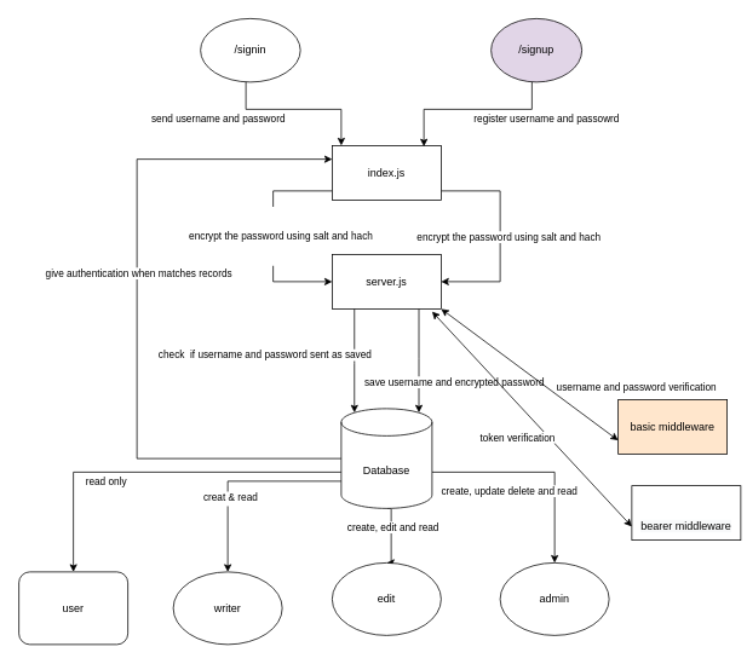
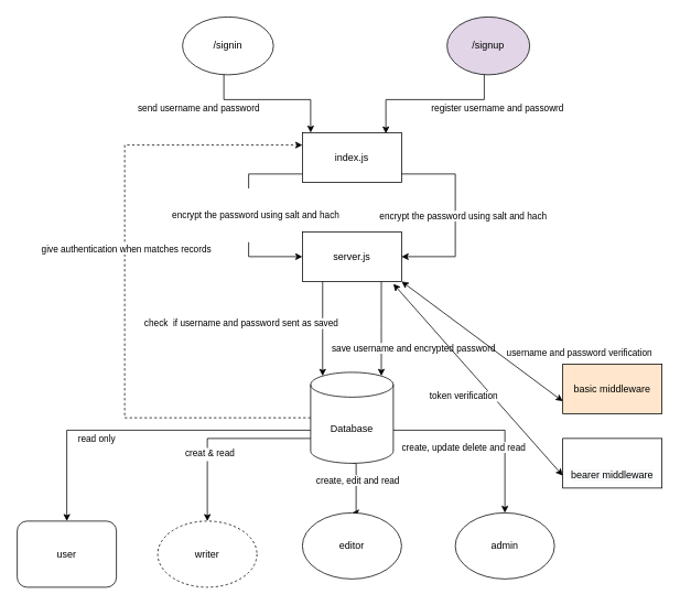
  <mxCell id="0" />
  <mxCell id="1" parent="0" />
  <mxCell id="2" value="" style="edgeStyle=orthogonalEdgeStyle;rounded=0;orthogonalLoop=1;jettySize=auto;html=1;" edge="1" parent="1" source="5" target="10"><mxGeometry relative="1" as="geometry"><Array as="points"><mxPoint x="550" y="210" /><mxPoint x="550" y="310" /></Array></mxGeometry></mxCell>
  <mxCell id="3" value="encrypt the password using salt and hach&amp;nbsp;" style="edgeLabel;html=1;align=center;verticalAlign=middle;resizable=0;points=[];" vertex="1" connectable="0" parent="2"><mxGeometry x="-0.852" y="3" relative="1" as="geometry"><mxPoint x="58" y="53" as="offset" /></mxGeometry></mxCell>
  <mxCell id="4" value="&#10;&#10;&lt;span style=&quot;color: rgb(0, 0, 0); font-family: helvetica; font-size: 11px; font-style: normal; font-weight: 400; letter-spacing: normal; text-align: center; text-indent: 0px; text-transform: none; word-spacing: 0px; background-color: rgb(255, 255, 255); display: inline; float: none;&quot;&gt;encrypt the password using salt and hach&amp;nbsp;&lt;/span&gt;&#10;&#10;" style="edgeStyle=orthogonalEdgeStyle;rounded=0;orthogonalLoop=1;jettySize=auto;html=1;" edge="1" parent="1" source="5" target="10"><mxGeometry y="10" relative="1" as="geometry"><Array as="points"><mxPoint x="300" y="210" /><mxPoint x="300" y="310" /></Array><mxPoint as="offset" /></mxGeometry></mxCell>
  <mxCell id="5" value="index.js" style="rounded=0;whiteSpace=wrap;html=1;" vertex="1" parent="1"><mxGeometry x="365" y="160" width="120" height="60" as="geometry" /></mxCell>
  <mxCell id="6" value="" style="edgeStyle=orthogonalEdgeStyle;rounded=0;orthogonalLoop=1;jettySize=auto;html=1;entryX=0.855;entryY=0;entryDx=0;entryDy=4.35;entryPerimeter=0;" edge="1" parent="1" source="10" target="28"><mxGeometry relative="1" as="geometry"><Array as="points"><mxPoint x="461" y="395" /></Array></mxGeometry></mxCell>
  <mxCell id="7" value="save username and encrypted password&amp;nbsp;" style="edgeLabel;html=1;align=center;verticalAlign=middle;resizable=0;points=[];" vertex="1" connectable="0" parent="6"><mxGeometry x="0.819" y="2" relative="1" as="geometry"><mxPoint x="38" y="-24" as="offset" /></mxGeometry></mxCell>
  <mxCell id="8" value="" style="edgeStyle=orthogonalEdgeStyle;rounded=0;orthogonalLoop=1;jettySize=auto;html=1;entryX=0.145;entryY=0;entryDx=0;entryDy=4.35;entryPerimeter=0;" edge="1" parent="1" source="10" target="28"><mxGeometry relative="1" as="geometry"><Array as="points"><mxPoint x="390" y="400" /></Array></mxGeometry></mxCell>
  <mxCell id="9" value="check&amp;nbsp; if username and password sent as saved" style="edgeLabel;html=1;align=center;verticalAlign=middle;resizable=0;points=[];" vertex="1" connectable="0" parent="8"><mxGeometry x="-0.196" y="1" relative="1" as="geometry"><mxPoint x="-100" y="4" as="offset" /></mxGeometry></mxCell>
  <mxCell id="10" value="server.js" style="rounded=0;whiteSpace=wrap;html=1;" vertex="1" parent="1"><mxGeometry x="365" y="280" width="120" height="60" as="geometry" /></mxCell>
  <mxCell id="11" style="edgeStyle=orthogonalEdgeStyle;rounded=0;orthogonalLoop=1;jettySize=auto;html=1;" edge="1" parent="1"><mxGeometry relative="1" as="geometry"><mxPoint x="270" y="80.003" as="sourcePoint" /><mxPoint x="375" y="160" as="targetPoint" /><Array as="points"><mxPoint x="270" y="120" /><mxPoint x="375" y="120" /></Array></mxGeometry></mxCell>
  <mxCell id="12" value="send username and password&amp;nbsp;" style="edgeLabel;html=1;align=center;verticalAlign=middle;resizable=0;points=[];" vertex="1" connectable="0" parent="11"><mxGeometry x="0.286" y="-2" relative="1" as="geometry"><mxPoint x="-109" y="8" as="offset" /></mxGeometry></mxCell>
  <mxCell id="13" value="/signin" style="ellipse;whiteSpace=wrap;html=1;" vertex="1" parent="1"><mxGeometry x="220" y="20" width="110" height="70" as="geometry" /></mxCell>
  <mxCell id="14" style="edgeStyle=orthogonalEdgeStyle;rounded=0;orthogonalLoop=1;jettySize=auto;html=1;entryX=0.842;entryY=0.017;entryDx=0;entryDy=0;entryPerimeter=0;" edge="1" parent="1" source="16" target="5"><mxGeometry relative="1" as="geometry"><mxPoint x="470" y="150" as="targetPoint" /><Array as="points"><mxPoint x="585" y="120" /><mxPoint x="466" y="120" /></Array></mxGeometry></mxCell>
  <mxCell id="15" value="register username and passowrd" style="edgeLabel;html=1;align=center;verticalAlign=middle;resizable=0;points=[];" vertex="1" connectable="0" parent="14"><mxGeometry x="-0.348" y="3" relative="1" as="geometry"><mxPoint x="47" y="7" as="offset" /></mxGeometry></mxCell>
  <mxCell id="16" value="/signup" style="ellipse;whiteSpace=wrap;html=1;fillColor=#e1d5e7;" vertex="1" parent="1"><mxGeometry x="540" y="20" width="100" height="70" as="geometry" /></mxCell>
- <mxCell id="17" style="edgeStyle=orthogonalEdgeStyle;rounded=0;orthogonalLoop=1;jettySize=auto;html=1;entryX=0;entryY=0.25;entryDx=0;entryDy=0;" edge="1" parent="1" source="28" target="5"><mxGeometry relative="1" as="geometry"><Array as="points"><mxPoint x="150" y="505" /><mxPoint x="150" y="175" /></Array></mxGeometry></mxCell>
+ <mxCell id="17" style="edgeStyle=orthogonalEdgeStyle;rounded=0;orthogonalLoop=1;jettySize=auto;html=1;entryX=0;entryY=0.25;entryDx=0;entryDy=0;dashed=1;" edge="1" parent="1" source="28" target="5"><mxGeometry relative="1" as="geometry"><Array as="points"><mxPoint x="150" y="505" /><mxPoint x="150" y="175" /></Array></mxGeometry></mxCell>
  <mxCell id="18" value="give authentication when matches records" style="edgeLabel;html=1;align=center;verticalAlign=middle;resizable=0;points=[];" vertex="1" connectable="0" parent="17"><mxGeometry x="0.117" y="-1" relative="1" as="geometry"><mxPoint as="offset" /></mxGeometry></mxCell>
  <mxCell id="19" style="edgeStyle=orthogonalEdgeStyle;rounded=0;orthogonalLoop=1;jettySize=auto;html=1;entryX=0.5;entryY=0;entryDx=0;entryDy=0;" edge="1" parent="1" source="28" target="35"><mxGeometry relative="1" as="geometry"><Array as="points"><mxPoint x="80" y="520" /></Array></mxGeometry></mxCell>
  <mxCell id="20" value="read only" style="edgeLabel;html=1;align=center;verticalAlign=middle;resizable=0;points=[];" vertex="1" connectable="0" parent="19"><mxGeometry x="0.175" relative="1" as="geometry"><mxPoint x="-21" y="10" as="offset" /></mxGeometry></mxCell>
  <mxCell id="21" style="edgeStyle=orthogonalEdgeStyle;rounded=0;orthogonalLoop=1;jettySize=auto;html=1;" edge="1" parent="1" source="28" target="36"><mxGeometry relative="1" as="geometry"><Array as="points"><mxPoint x="250" y="530" /></Array></mxGeometry></mxCell>
  <mxCell id="22" value="Text" style="edgeLabel;html=1;align=center;verticalAlign=middle;resizable=0;points=[];" vertex="1" connectable="0" parent="21"><mxGeometry x="0.289" relative="1" as="geometry"><mxPoint as="offset" /></mxGeometry></mxCell>
  <mxCell id="23" value="creat &amp;amp; read" style="edgeLabel;html=1;align=center;verticalAlign=middle;resizable=0;points=[];" vertex="1" connectable="0" parent="21"><mxGeometry x="0.262" y="3" relative="1" as="geometry"><mxPoint x="-1" as="offset" /></mxGeometry></mxCell>
  <mxCell id="24" style="edgeStyle=orthogonalEdgeStyle;rounded=0;orthogonalLoop=1;jettySize=auto;html=1;exitX=0.5;exitY=1;exitDx=0;exitDy=0;exitPerimeter=0;entryX=0.5;entryY=0;entryDx=0;entryDy=0;" edge="1" parent="1" source="28" target="37"><mxGeometry relative="1" as="geometry"><Array as="points"><mxPoint x="430" y="560" /><mxPoint x="430" y="620" /></Array></mxGeometry></mxCell>
  <mxCell id="25" value="create, edit and read" style="edgeLabel;html=1;align=center;verticalAlign=middle;resizable=0;points=[];" vertex="1" connectable="0" parent="24"><mxGeometry x="-0.286" y="1" relative="1" as="geometry"><mxPoint as="offset" /></mxGeometry></mxCell>
  <mxCell id="26" style="edgeStyle=orthogonalEdgeStyle;rounded=0;orthogonalLoop=1;jettySize=auto;html=1;" edge="1" parent="1" source="28" target="38"><mxGeometry relative="1" as="geometry"><Array as="points"><mxPoint x="610" y="520" /></Array></mxGeometry></mxCell>
  <mxCell id="27" value="create, update delete and read" style="edgeLabel;html=1;align=center;verticalAlign=middle;resizable=0;points=[];" vertex="1" connectable="0" parent="26"><mxGeometry x="-0.285" y="-3" relative="1" as="geometry"><mxPoint y="17" as="offset" /></mxGeometry></mxCell>
  <mxCell id="28" value="Database" style="shape=cylinder3;whiteSpace=wrap;html=1;boundedLbl=1;backgroundOutline=1;size=15;" vertex="1" parent="1"><mxGeometry x="375" y="450" width="100" height="110" as="geometry" /></mxCell>
  <mxCell id="29" value="basic middleware" style="rounded=0;whiteSpace=wrap;html=1;fillColor=#ffe6cc;" vertex="1" parent="1"><mxGeometry x="680" y="440" width="120" height="60" as="geometry" /></mxCell>
- <mxCell id="30" value="&lt;br&gt;&lt;br&gt;&lt;span style=&quot;color: rgb(0 , 0 , 0) ; font-family: &amp;#34;helvetica&amp;#34; ; font-size: 12px ; font-style: normal ; font-weight: 400 ; letter-spacing: normal ; text-align: center ; text-indent: 0px ; text-transform: none ; word-spacing: 0px ; background-color: rgb(248 , 249 , 250) ; display: inline ; float: none&quot;&gt;bearer middleware&lt;/span&gt;&lt;br&gt;" style="rounded=0;whiteSpace=wrap;html=1;" vertex="1" parent="1"><mxGeometry x="695" y="535" width="120" height="60" as="geometry" /></mxCell>
+ <mxCell id="30" value="&lt;br&gt;&lt;br&gt;&lt;span style=&quot;color: rgb(0 , 0 , 0) ; font-family: &amp;#34;helvetica&amp;#34; ; font-size: 12px ; font-style: normal ; font-weight: 400 ; letter-spacing: normal ; text-align: center ; text-indent: 0px ; text-transform: none ; word-spacing: 0px ; background-color: rgb(248 , 249 , 250) ; display: inline ; float: none&quot;&gt;bearer middleware&lt;/span&gt;&lt;br&gt;" style="rounded=0;whiteSpace=wrap;html=1;" vertex="1" parent="1"><mxGeometry x="680" y="530" width="120" height="60" as="geometry" /></mxCell>
  <mxCell id="31" value="" style="endArrow=classic;startArrow=classic;html=1;exitX=0;exitY=0.75;exitDx=0;exitDy=0;entryX=1;entryY=1;entryDx=0;entryDy=0;" edge="1" parent="1" source="29" target="10"><mxGeometry width="50" height="50" relative="1" as="geometry"><mxPoint x="400" y="290" as="sourcePoint" /><mxPoint x="450" y="240" as="targetPoint" /></mxGeometry></mxCell>
  <mxCell id="32" value="username and password verification" style="edgeLabel;html=1;align=center;verticalAlign=middle;resizable=0;points=[];" vertex="1" connectable="0" parent="31"><mxGeometry x="-0.195" y="-1" relative="1" as="geometry"><mxPoint x="98" as="offset" /></mxGeometry></mxCell>
  <mxCell id="33" value="" style="endArrow=classic;startArrow=classic;html=1;exitX=0;exitY=0.75;exitDx=0;exitDy=0;entryX=0.917;entryY=1.05;entryDx=0;entryDy=0;entryPerimeter=0;" edge="1" parent="1" source="30" target="10"><mxGeometry width="50" height="50" relative="1" as="geometry"><mxPoint x="400" y="290" as="sourcePoint" /><mxPoint x="450" y="240" as="targetPoint" /></mxGeometry></mxCell>
  <mxCell id="34" value="token verification" style="edgeLabel;html=1;align=center;verticalAlign=middle;resizable=0;points=[];" vertex="1" connectable="0" parent="33"><mxGeometry x="-0.167" y="1" relative="1" as="geometry"><mxPoint x="-34" as="offset" /></mxGeometry></mxCell>
  <mxCell id="35" value="user" style="whiteSpace=wrap;html=1;rounded=1;" vertex="1" parent="1"><mxGeometry x="20" y="630" width="120" height="80" as="geometry" /></mxCell>
- <mxCell id="36" value="writer" style="ellipse;whiteSpace=wrap;html=1;" vertex="1" parent="1"><mxGeometry x="190" y="630" width="120" height="80" as="geometry" /></mxCell>
- <mxCell id="37" value="edit" style="ellipse;whiteSpace=wrap;html=1;" vertex="1" parent="1"><mxGeometry x="365" y="620" width="120" height="80" as="geometry" /></mxCell>
+ <mxCell id="36" value="writer" style="ellipse;whiteSpace=wrap;html=1;dashed=1;" vertex="1" parent="1"><mxGeometry x="190" y="630" width="120" height="80" as="geometry" /></mxCell>
+ <mxCell id="37" value="editor" style="ellipse;whiteSpace=wrap;html=1;" vertex="1" parent="1"><mxGeometry x="365" y="620" width="120" height="80" as="geometry" /></mxCell>
  <mxCell id="38" value="admin" style="ellipse;whiteSpace=wrap;html=1;" vertex="1" parent="1"><mxGeometry x="550" y="620" width="120" height="80" as="geometry" /></mxCell>
